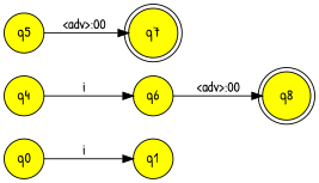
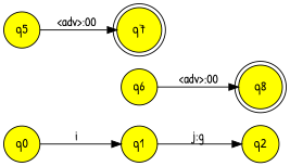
  digraph {
    fontname="Patrick Hand"
    rankdir=LR
    node [fillcolor=yellow fontname="Patrick Hand" shape=circle style=filled]
    edge [fontname="Patrick Hand"]
    n1 [label=q0]
    n2 [label=q1]
-   n4 [label=q4]
+   n3 [label=q2]
    n5 [label=q6]
    n6 [label=q5]
    n7 [label=q7 shape=doublecircle]
    n8 [label=q8 shape=doublecircle]
    n1 -> n2 [label="i "]
-   n4 -> n5 [label="i "]
+   n2 -> n3 [label="j:g "]
    n5 -> n8 [label="<adv>:00 "]
    n6 -> n7 [label="<adv>:00 "]
  }
